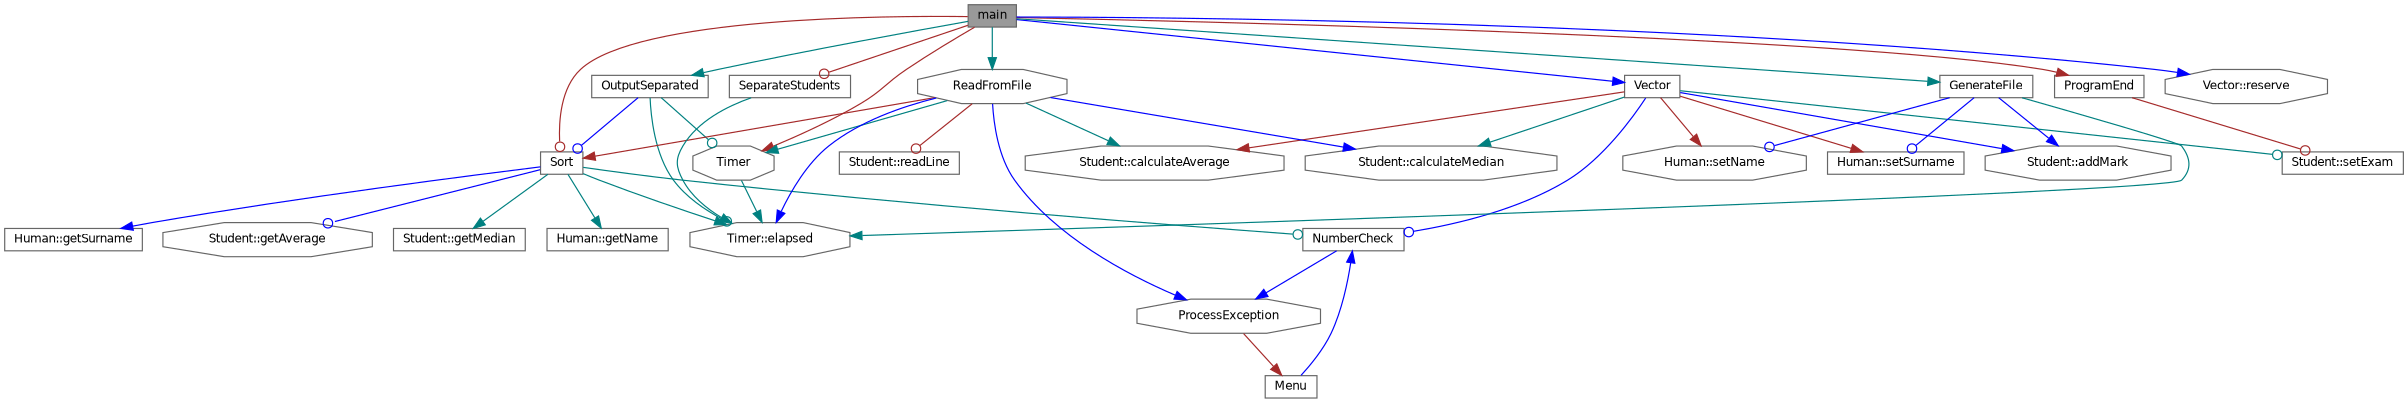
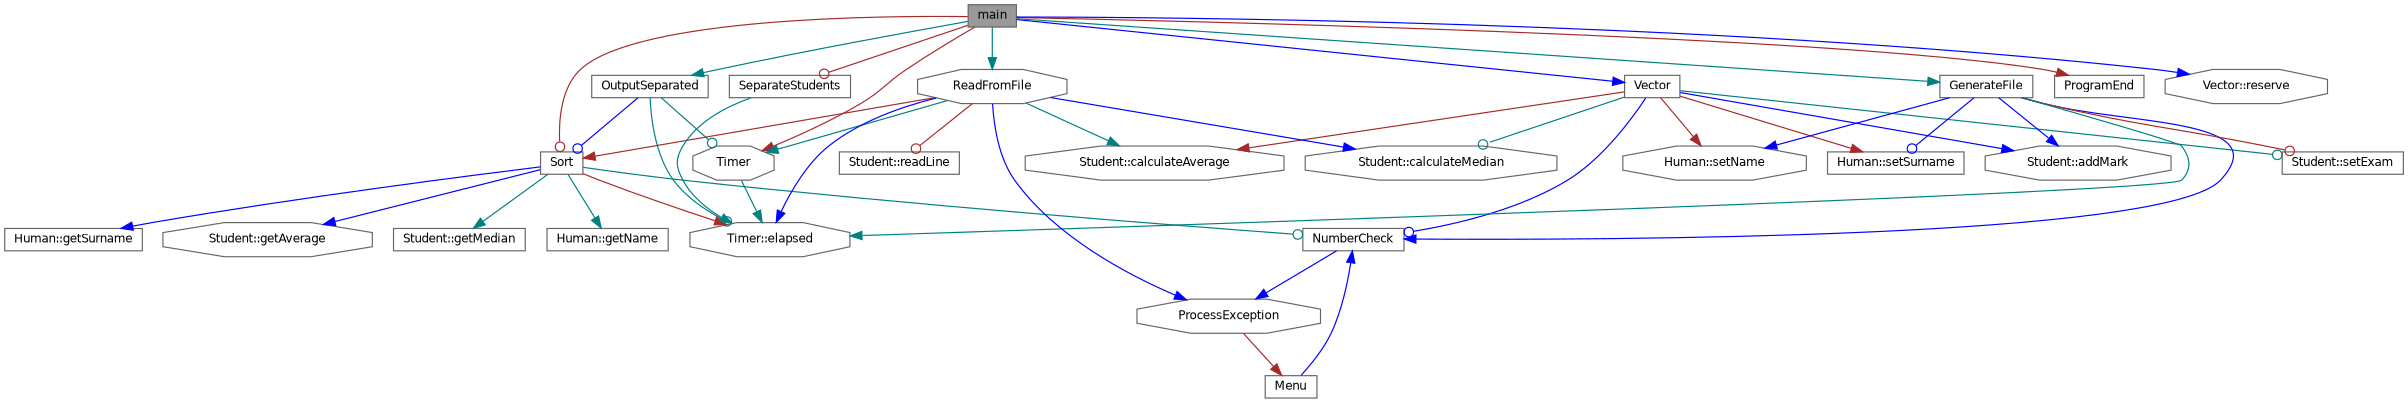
  digraph {
    rankdir=TB
    node [color=grey40 fillcolor=white fontname=Helvetica fontsize=10 shape=box style=filled]
    edge [arrowhead=normal color=blue fontname=Helvetica fontsize=10 labelfontname=Helvetica labelfontsize=10 style=solid]
    n1 [color=gray40 fillcolor=grey60 fontcolor=black height=0.2 label=main width=0.4]
    n2 [height=0.2 label=Vector width=0.4]
    n3 [height=0.2 label=GenerateFile width=0.4]
    n4 [height=0.2 label=Timer shape=octagon width=0.4]
    n5 [height=0.2 label=OutputSeparated width=0.4]
    n6 [height=0.2 label=Sort width=0.4]
    n7 [height=0.2 label=ProgramEnd width=0.4]
    n8 [height=0.2 label=ReadFromFile shape=octagon width=0.4]
    n9 [height=0.2 label="Vector::reserve" shape=octagon width=0.4]
    n10 [height=0.2 label=SeparateStudents width=0.4]
    n11 [height=0.2 label="Student::addMark" shape=octagon width=0.4]
    n12 [height=0.2 label="Student::calculateAverage" shape=octagon width=0.4]
    n13 [height=0.2 label="Student::calculateMedian" shape=octagon width=0.4]
    n14 [height=0.2 label=NumberCheck width=0.4]
    n15 [height=0.2 label="Student::setExam" width=0.4]
    n16 [height=0.2 label="Human::setName" shape=octagon width=0.4]
    n17 [height=0.2 label="Human::setSurname" width=0.4]
    n18 [height=0.2 label="Timer::elapsed" shape=octagon width=0.4]
    n19 [height=0.2 label=Menu width=0.4]
    n20 [height=0.2 label="Student::getAverage" shape=octagon width=0.4]
    n21 [height=0.2 label="Student::getMedian" width=0.4]
    n22 [height=0.2 label="Human::getName" width=0.4]
    n23 [height=0.2 label="Human::getSurname" width=0.4]
    n24 [height=0.2 label=ProcessException shape=octagon width=0.4]
    n25 [height=0.2 label="Student::readLine" width=0.4]
    n1 -> n2
    n1 -> n3 [color=teal]
    n1 -> n4 [color=brown]
    n1 -> n5 [color=teal]
    n1 -> n6 [arrowhead=odot color=brown]
    n1 -> n7 [color=brown]
    n1 -> n8 [color=teal]
    n1 -> n9
    n1 -> n10 [arrowhead=odot color=brown]
    n2 -> n11
    n2 -> n12 [color=brown]
-   n2 -> n13 [color=teal]
+   n2 -> n13 [arrowhead=odot color=teal]
    n2 -> n14 [arrowhead=odot]
    n2 -> n15 [arrowhead=odot color=teal]
    n2 -> n16 [color=brown]
    n2 -> n17 [color=brown]
    n3 -> n11
-   n7 -> n15 [arrowhead=odot color=brown]
-   n3 -> n16 [arrowhead=odot]
+   n3 -> n14
+   n3 -> n15 [arrowhead=odot color=brown]
+   n3 -> n16
    n3 -> n17 [arrowhead=odot]
    n3 -> n18 [color=teal]
    n4 -> n18 [color=teal]
    n5 -> n4 [arrowhead=odot color=teal]
    n5 -> n6 [arrowhead=odot]
    n5 -> n18 [arrowhead=odot color=teal]
    n6 -> n14 [arrowhead=odot color=teal]
-   n6 -> n18 [color=teal]
-   n6 -> n20 [arrowhead=odot]
+   n6 -> n18 [color=brown]
+   n6 -> n20
    n6 -> n21 [color=teal]
    n6 -> n22 [color=teal]
    n6 -> n23
    n8 -> n4 [color=teal]
    n8 -> n6 [color=brown]
    n8 -> n12 [color=teal]
    n8 -> n13
    n8 -> n18
    n8 -> n24
    n8 -> n25 [arrowhead=odot color=brown]
    n10 -> n18 [color=teal]
    n14 -> n24
    n19 -> n14
    n24 -> n19 [color=brown]
  }
